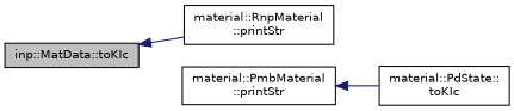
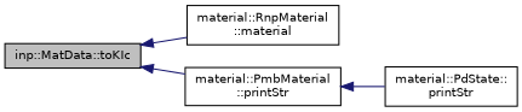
  digraph {
    rankdir=LR
    node [color=black fillcolor=white fontname=Helvetica fontsize=10 shape=record style=filled]
    edge [color=midnightblue dir=back fontname=Helvetica fontsize=10 labelfontname=Helvetica labelfontsize=10 style=solid]
    n1 [fillcolor=grey75 fontcolor=black height=0.2 label="inp::MatData::toKIc" width=0.4]
-   n2 [height=0.2 label="material::RnpMaterial\l::printStr" width=0.4]
+   n2 [height=0.2 label="material::RnpMaterial\l::material" width=0.4]
    n3 [height=0.2 label="material::PmbMaterial\l::printStr" width=0.4]
-   n4 [height=0.2 label="material::PdState::\ltoKIc" width=0.4]
+   n4 [height=0.2 label="material::PdState::\lprintStr" width=0.4]
    n1 -> n2
+   n1 -> n3
    n3 -> n4
  }
